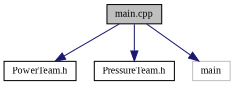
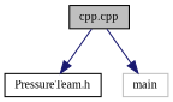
  digraph {
    fontname="Liberation Serif"
    node [color=black fillcolor=white fontname="Liberation Serif" fontsize=10 shape=record style=filled]
    edge [color=midnightblue fontname="Liberation Serif" fontsize=10 labelfontname=Helvetica labelfontsize=10 style=solid]
-   n1 [fillcolor=grey75 fontcolor=black height=0.2 label="main.cpp" width=0.4]
-   n2 [height=0.2 label="PowerTeam.h" width=0.4]
+   n1 [fillcolor=grey75 fontcolor=black height=0.2 label="cpp.cpp" width=0.4]
    n3 [height=0.2 label="PressureTeam.h" width=0.4]
    n4 [color=grey75 height=0.2 label=main width=0.4]
-   n1 -> n2
    n1 -> n3
    n1 -> n4
  }
